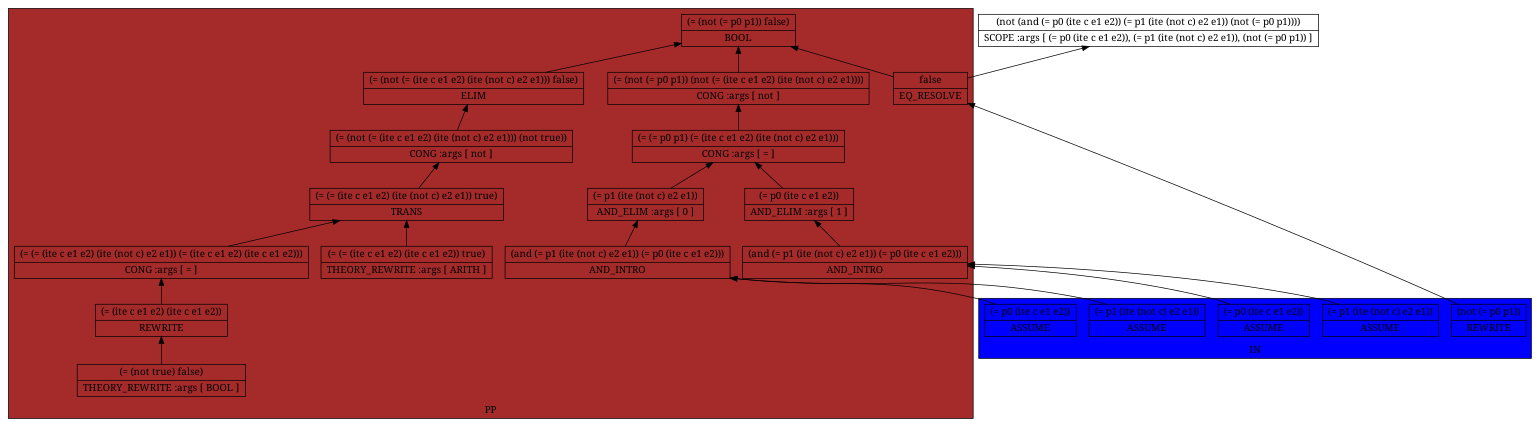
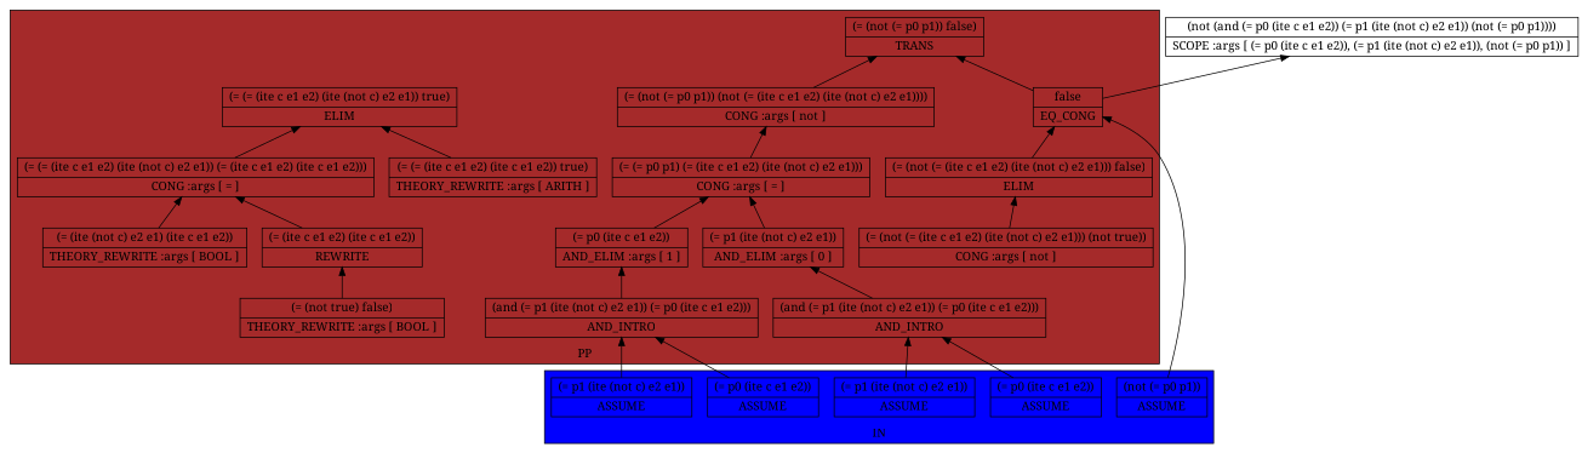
  digraph {
    fontname="Noto Serif"
    rankdir=BT
    node [fontname="Noto Serif" shape=record]
    edge [fontname="Noto Serif"]
-   n1 [label="{false|EQ_RESOLVE}"]
-   n2 [label="{(= (not (= p0 p1)) false)|BOOL}"]
+   n1 [label="{false|EQ_CONG}"]
+   n2 [label="{(= (not (= p0 p1)) false)|TRANS}"]
    n3 [label="{(= (not (= p0 p1)) (not (= (ite c e1 e2) (ite (not c) e2 e1))))|CONG :args [ not ]}"]
    n4 [label="{(= (= p0 p1) (= (ite c e1 e2) (ite (not c) e2 e1)))|CONG :args [ = ]}"]
    n5 [label="{(= p0 (ite c e1 e2))|AND_ELIM :args [ 1 ]}"]
    n6 [label="{(and (= p1 (ite (not c) e2 e1)) (= p0 (ite c e1 e2)))|AND_INTRO}"]
    n7 [label="{(= p1 (ite (not c) e2 e1))|AND_ELIM :args [ 0 ]}"]
    n8 [label="{(and (= p1 (ite (not c) e2 e1)) (= p0 (ite c e1 e2)))|AND_INTRO}"]
    n9 [label="{(= (not (= (ite c e1 e2) (ite (not c) e2 e1))) false)|ELIM}"]
    n10 [label="{(= (not (= (ite c e1 e2) (ite (not c) e2 e1))) (not true))|CONG :args [ not ]}"]
-   n11 [label="{(= (= (ite c e1 e2) (ite (not c) e2 e1)) true)|TRANS}"]
+   n11 [label="{(= (= (ite c e1 e2) (ite (not c) e2 e1)) true)|ELIM}"]
    n12 [label="{(= (= (ite c e1 e2) (ite (not c) e2 e1)) (= (ite c e1 e2) (ite c e1 e2)))|CONG :args [ = ]}"]
    n13 [label="{(= (ite c e1 e2) (ite c e1 e2))|REWRITE}"]
+   n14 [label="{(= (ite (not c) e2 e1) (ite c e1 e2))|THEORY_REWRITE :args [ BOOL ]}"]
    n15 [label="{(= (= (ite c e1 e2) (ite c e1 e2)) true)|THEORY_REWRITE :args [ ARITH ]}"]
    n16 [label="{(= (not true) false)|THEORY_REWRITE :args [ BOOL ]}"]
-   n17 [label="{(not (= p0 p1))|REWRITE}"]
+   n17 [label="{(not (= p0 p1))|ASSUME}"]
    n18 [label="{(= p1 (ite (not c) e2 e1))|ASSUME}"]
    n19 [label="{(= p0 (ite c e1 e2))|ASSUME}"]
    n20 [label="{(= p1 (ite (not c) e2 e1))|ASSUME}"]
    n21 [label="{(= p0 (ite c e1 e2))|ASSUME}"]
    n22 [label="{(not (and (= p0 (ite c e1 e2)) (= p1 (ite (not c) e2 e1)) (not (= p0 p1))))|SCOPE :args [ (= p0 (ite c e1 e2)), (= p1 (ite (not c) e2 e1)), (not (= p0 p1)) ]}"]
    subgraph cluster_1 {
      bgcolor=purple
      label=SAT
    }
    subgraph cluster_2 {
      bgcolor=yellow
      label=CNF
    }
    subgraph cluster_3 {
      bgcolor=green
      label=TL
    }
    subgraph cluster_4 {
      bgcolor=brown
      label=PP
      n1
      n2
      n3
      n4
      n5
      n6
      n7
      n8
      n9
      n10
      n11
      n12
      n13
+     n14
      n15
      n16
    }
    subgraph cluster_5 {
      bgcolor=blue
      label=IN
      n17
      n18
      n19
      n20
      n21
    }
    n1 -> n2
    n1 -> n22
    n3 -> n2
    n4 -> n3
    n5 -> n4
    n6 -> n5
    n7 -> n4
    n8 -> n7
-   n9 -> n2
+   n9 -> n1
    n10 -> n9
-   n11 -> n10
    n12 -> n11
    n13 -> n12
+   n14 -> n12
    n15 -> n11
    n16 -> n13
    n17 -> n1
    n18 -> n6
    n19 -> n6
    n20 -> n8
    n21 -> n8
  }
